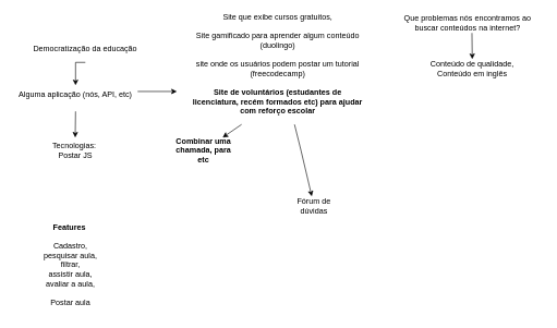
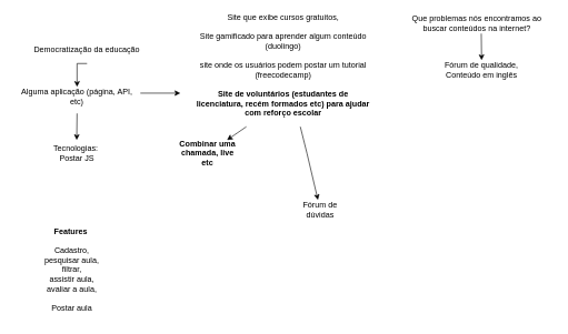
  <mxCell id="0" />
  <mxCell id="1" parent="0" />
  <mxCell id="2" style="edgeStyle=orthogonalEdgeStyle;rounded=0;orthogonalLoop=1;jettySize=auto;html=1;exitX=0.5;exitY=1;exitDx=0;exitDy=0;" edge="1" parent="1" source="3"><mxGeometry relative="1" as="geometry"><mxPoint x="115" y="130" as="targetPoint" /></mxGeometry></mxCell>
  <mxCell id="3" value="Democratização da educação" style="text;html=1;strokeColor=none;fillColor=none;align=center;verticalAlign=middle;whiteSpace=wrap;rounded=0;" vertex="1" parent="1"><mxGeometry x="45" y="55" width="170" height="40" as="geometry" /></mxCell>
- <mxCell id="4" value="Alguma aplicação (nós, API, etc)" style="text;html=1;strokeColor=none;fillColor=none;align=center;verticalAlign=middle;whiteSpace=wrap;rounded=0;" vertex="1" parent="1"><mxGeometry x="20" y="120" width="190" height="50" as="geometry" /></mxCell>
+ <mxCell id="4" value="Alguma aplicação (página, API, etc)" style="text;html=1;strokeColor=none;fillColor=none;align=center;verticalAlign=middle;whiteSpace=wrap;rounded=0;" vertex="1" parent="1"><mxGeometry x="20" y="120" width="190" height="50" as="geometry" /></mxCell>
  <mxCell id="5" value="Tecnologias:&amp;nbsp;&lt;br&gt;Postar JS" style="text;html=1;strokeColor=none;fillColor=none;align=center;verticalAlign=middle;whiteSpace=wrap;rounded=0;" vertex="1" parent="1"><mxGeometry x="45" y="190" width="140" height="80" as="geometry" /></mxCell>
  <mxCell id="6" value="" style="endArrow=classic;html=1;rounded=0;" edge="1" parent="1"><mxGeometry width="50" height="50" relative="1" as="geometry"><mxPoint x="115" y="170" as="sourcePoint" /><mxPoint x="114.5" y="210" as="targetPoint" /></mxGeometry></mxCell>
  <mxCell id="7" value="Site que exibe cursos gratuitos,&lt;br&gt;&lt;br&gt;Site gamificado para aprender algum conteúdo (duolingo)&lt;br&gt;&lt;br&gt;site onde os usuários podem postar um tutorial (freecodecamp)&lt;br&gt;&lt;br&gt;&lt;b&gt;Site de voluntários (estudantes de licenciatura, recém formados etc) para ajudar com reforço escolar&lt;/b&gt;" style="text;html=1;strokeColor=none;fillColor=none;align=center;verticalAlign=middle;whiteSpace=wrap;rounded=0;" vertex="1" parent="1"><mxGeometry x="290" y="60" width="269" height="75" as="geometry" /></mxCell>
  <mxCell id="8" value="" style="endArrow=classic;html=1;rounded=0;" edge="1" parent="1"><mxGeometry width="50" height="50" relative="1" as="geometry"><mxPoint x="210" y="139.5" as="sourcePoint" /><mxPoint x="270" y="139.5" as="targetPoint" /></mxGeometry></mxCell>
  <mxCell id="9" value="Que problemas nós encontramos ao buscar conteúdos na internet?" style="text;html=1;strokeColor=none;fillColor=none;align=center;verticalAlign=middle;whiteSpace=wrap;rounded=0;" vertex="1" parent="1"><mxGeometry x="600" y="20" width="230" height="30" as="geometry" /></mxCell>
- <mxCell id="10" value="Conteúdo de qualidade,&lt;br&gt;Conteúdo em inglês" style="text;html=1;strokeColor=none;fillColor=none;align=center;verticalAlign=middle;whiteSpace=wrap;rounded=0;" vertex="1" parent="1"><mxGeometry x="627" y="60" width="190" height="90" as="geometry" /></mxCell>
+ <mxCell id="10" value="Fórum de qualidade,&lt;br&gt;Conteúdo em inglês" style="text;html=1;strokeColor=none;fillColor=none;align=center;verticalAlign=middle;whiteSpace=wrap;rounded=0;" vertex="1" parent="1"><mxGeometry x="627" y="60" width="190" height="90" as="geometry" /></mxCell>
  <mxCell id="11" value="" style="endArrow=classic;html=1;rounded=0;" edge="1" parent="1"><mxGeometry width="50" height="50" relative="1" as="geometry"><mxPoint x="721.5" y="50" as="sourcePoint" /><mxPoint x="722" y="90" as="targetPoint" /></mxGeometry></mxCell>
  <mxCell id="12" value="" style="endArrow=classic;html=1;rounded=0;" edge="1" parent="1"><mxGeometry width="50" height="50" relative="1" as="geometry"><mxPoint x="369" y="190" as="sourcePoint" /><mxPoint x="340" y="210" as="targetPoint" /></mxGeometry></mxCell>
  <mxCell id="13" value="" style="endArrow=classic;html=1;rounded=0;" edge="1" parent="1" target="14"><mxGeometry width="50" height="50" relative="1" as="geometry"><mxPoint x="450" y="190" as="sourcePoint" /><mxPoint x="440" y="200" as="targetPoint" /><Array as="points"><mxPoint x="460" y="230" /></Array></mxGeometry></mxCell>
  <mxCell id="14" value="Fórum de dúvidas" style="text;html=1;strokeColor=none;fillColor=none;align=center;verticalAlign=middle;whiteSpace=wrap;rounded=0;" vertex="1" parent="1"><mxGeometry x="450" y="300" width="60" height="30" as="geometry" /></mxCell>
- <mxCell id="15" value="&lt;b&gt;Combinar uma chamada, para etc&lt;/b&gt;" style="text;html=1;strokeColor=none;fillColor=none;align=center;verticalAlign=middle;whiteSpace=wrap;rounded=0;" vertex="1" parent="1"><mxGeometry x="261" y="215" width="100" height="30" as="geometry" /></mxCell>
+ <mxCell id="15" value="&lt;b&gt;Combinar uma chamada, live etc&lt;/b&gt;" style="text;html=1;strokeColor=none;fillColor=none;align=center;verticalAlign=middle;whiteSpace=wrap;rounded=0;" vertex="1" parent="1"><mxGeometry x="261" y="215" width="100" height="30" as="geometry" /></mxCell>
  <mxCell id="16" value="&lt;b&gt;Features&amp;nbsp;&lt;/b&gt;&lt;br&gt;&lt;br&gt;Cadastro,&lt;br&gt;pesquisar aula,&lt;br&gt;filtrar,&lt;br&gt;assistir aula,&lt;br&gt;avaliar a aula,&lt;br&gt;&lt;br&gt;Postar aula" style="text;html=1;strokeColor=none;fillColor=none;align=center;verticalAlign=middle;whiteSpace=wrap;rounded=0;" vertex="1" parent="1"><mxGeometry x="45" y="330" width="125" height="150" as="geometry" /></mxCell>
